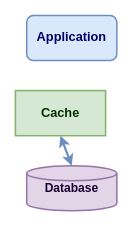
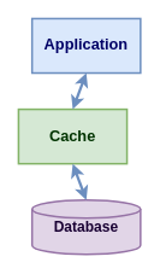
  <mxCell id="0" />
  <mxCell id="1" parent="0" />
- <mxCell id="2" value="&lt;font size=&quot;1&quot; color=&quot;#000066&quot;&gt;&lt;b style=&quot;font-size: 17px&quot;&gt;Application&lt;/b&gt;&lt;/font&gt;" style="whiteSpace=wrap;html=1;strokeWidth=2;fillColor=#dae8fc;strokeColor=#6c8ebf;rounded=1;" vertex="1" parent="1"><mxGeometry x="35" y="20" width="120" height="60" as="geometry" /></mxCell>
+ <mxCell id="2" value="&lt;font size=&quot;1&quot; color=&quot;#000066&quot;&gt;&lt;b style=&quot;font-size: 17px&quot;&gt;Application&lt;/b&gt;&lt;/font&gt;" style="rounded=0;whiteSpace=wrap;html=1;strokeWidth=2;fillColor=#dae8fc;strokeColor=#6c8ebf;" vertex="1" parent="1"><mxGeometry x="35" y="20" width="120" height="60" as="geometry" /></mxCell>
  <mxCell id="3" value="&lt;font size=&quot;1&quot; color=&quot;#003300&quot;&gt;&lt;b style=&quot;font-size: 17px&quot;&gt;Cache&lt;/b&gt;&lt;/font&gt;" style="rounded=0;whiteSpace=wrap;html=1;strokeWidth=2;fillColor=#d5e8d4;strokeColor=#82b366;" vertex="1" parent="1"><mxGeometry x="20" y="120" width="120" height="60" as="geometry" /></mxCell>
  <mxCell id="4" value="&lt;font style=&quot;font-size: 16px&quot; color=&quot;#190033&quot;&gt;&lt;b&gt;Database&lt;/b&gt;&lt;/font&gt;" style="strokeWidth=2;html=1;shape=mxgraph.flowchart.database;whiteSpace=wrap;fillColor=#e1d5e7;strokeColor=#9673a6;" vertex="1" parent="1"><mxGeometry x="35" y="220" width="120" height="60" as="geometry" /></mxCell>
+ <mxCell id="5" value="" style="endArrow=classic;startArrow=classic;html=1;strokeWidth=3;entryX=0.5;entryY=1;entryDx=0;entryDy=0;exitX=0.5;exitY=0;exitDx=0;exitDy=0;fillColor=#dae8fc;strokeColor=#6c8ebf;" edge="1" parent="1" source="3" target="2"><mxGeometry width="50" height="50" relative="1" as="geometry"><mxPoint x="35" y="350" as="sourcePoint" /><mxPoint x="85" y="300" as="targetPoint" /></mxGeometry></mxCell>
  <mxCell id="6" value="" style="endArrow=classic;startArrow=classic;html=1;strokeWidth=3;entryX=0.5;entryY=1;entryDx=0;entryDy=0;exitX=0.5;exitY=0;exitDx=0;exitDy=0;fillColor=#dae8fc;strokeColor=#6c8ebf;exitPerimeter=0;" edge="1" parent="1" source="4" target="3"><mxGeometry width="50" height="50" relative="1" as="geometry"><mxPoint x="285" y="120" as="sourcePoint" /><mxPoint x="285" y="80" as="targetPoint" /></mxGeometry></mxCell>
